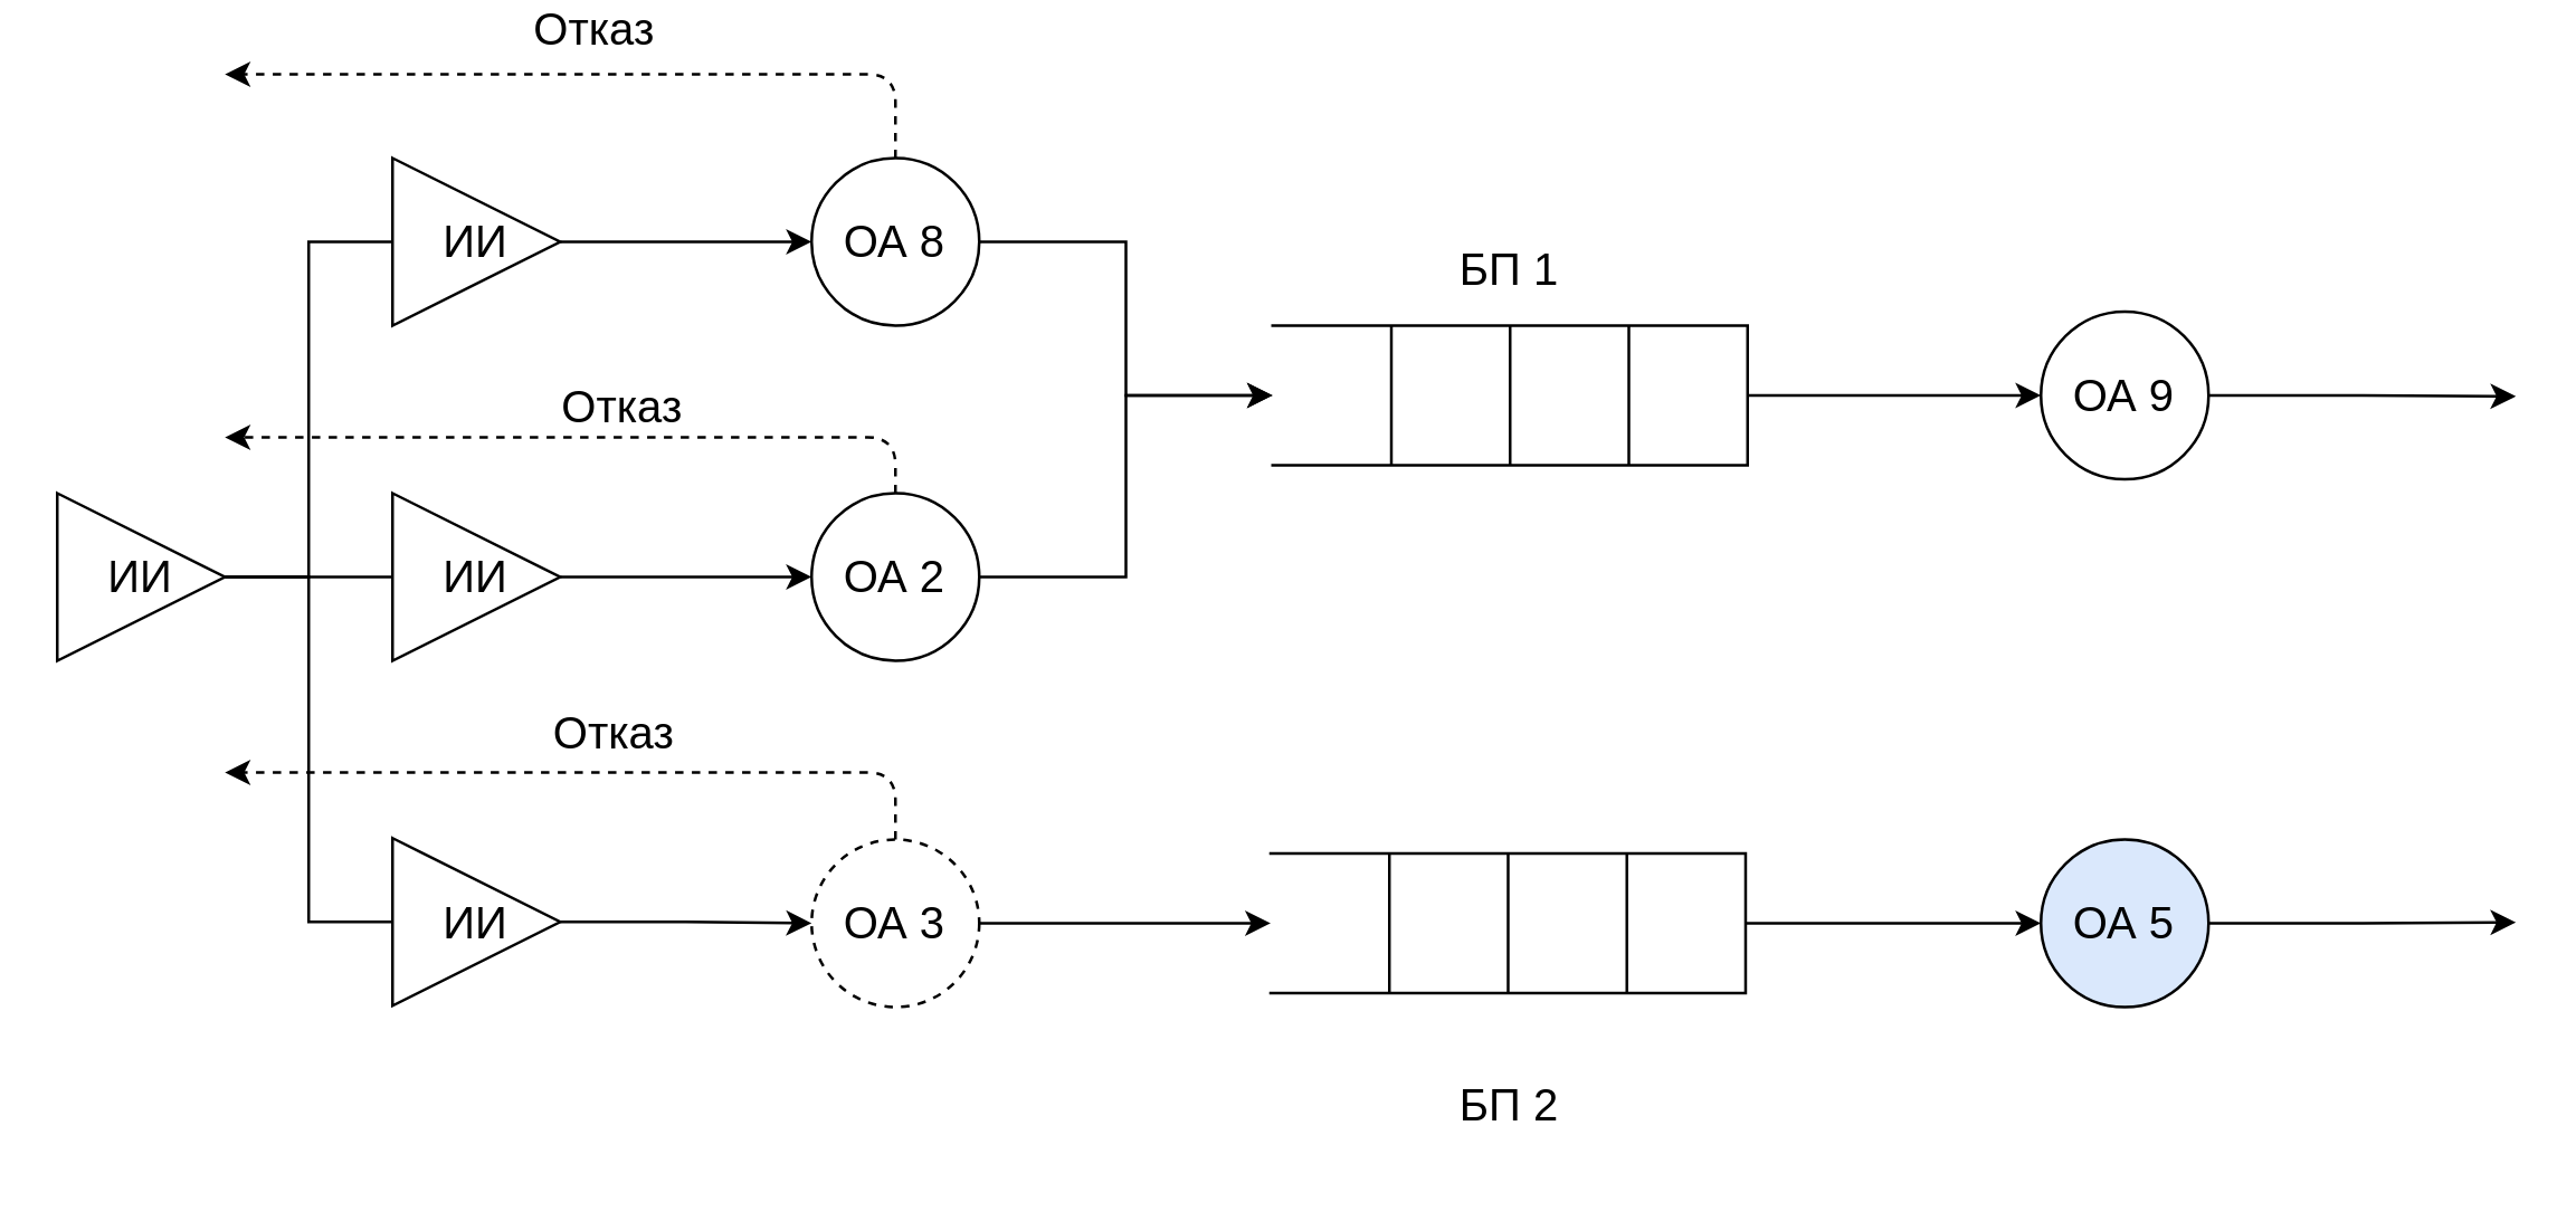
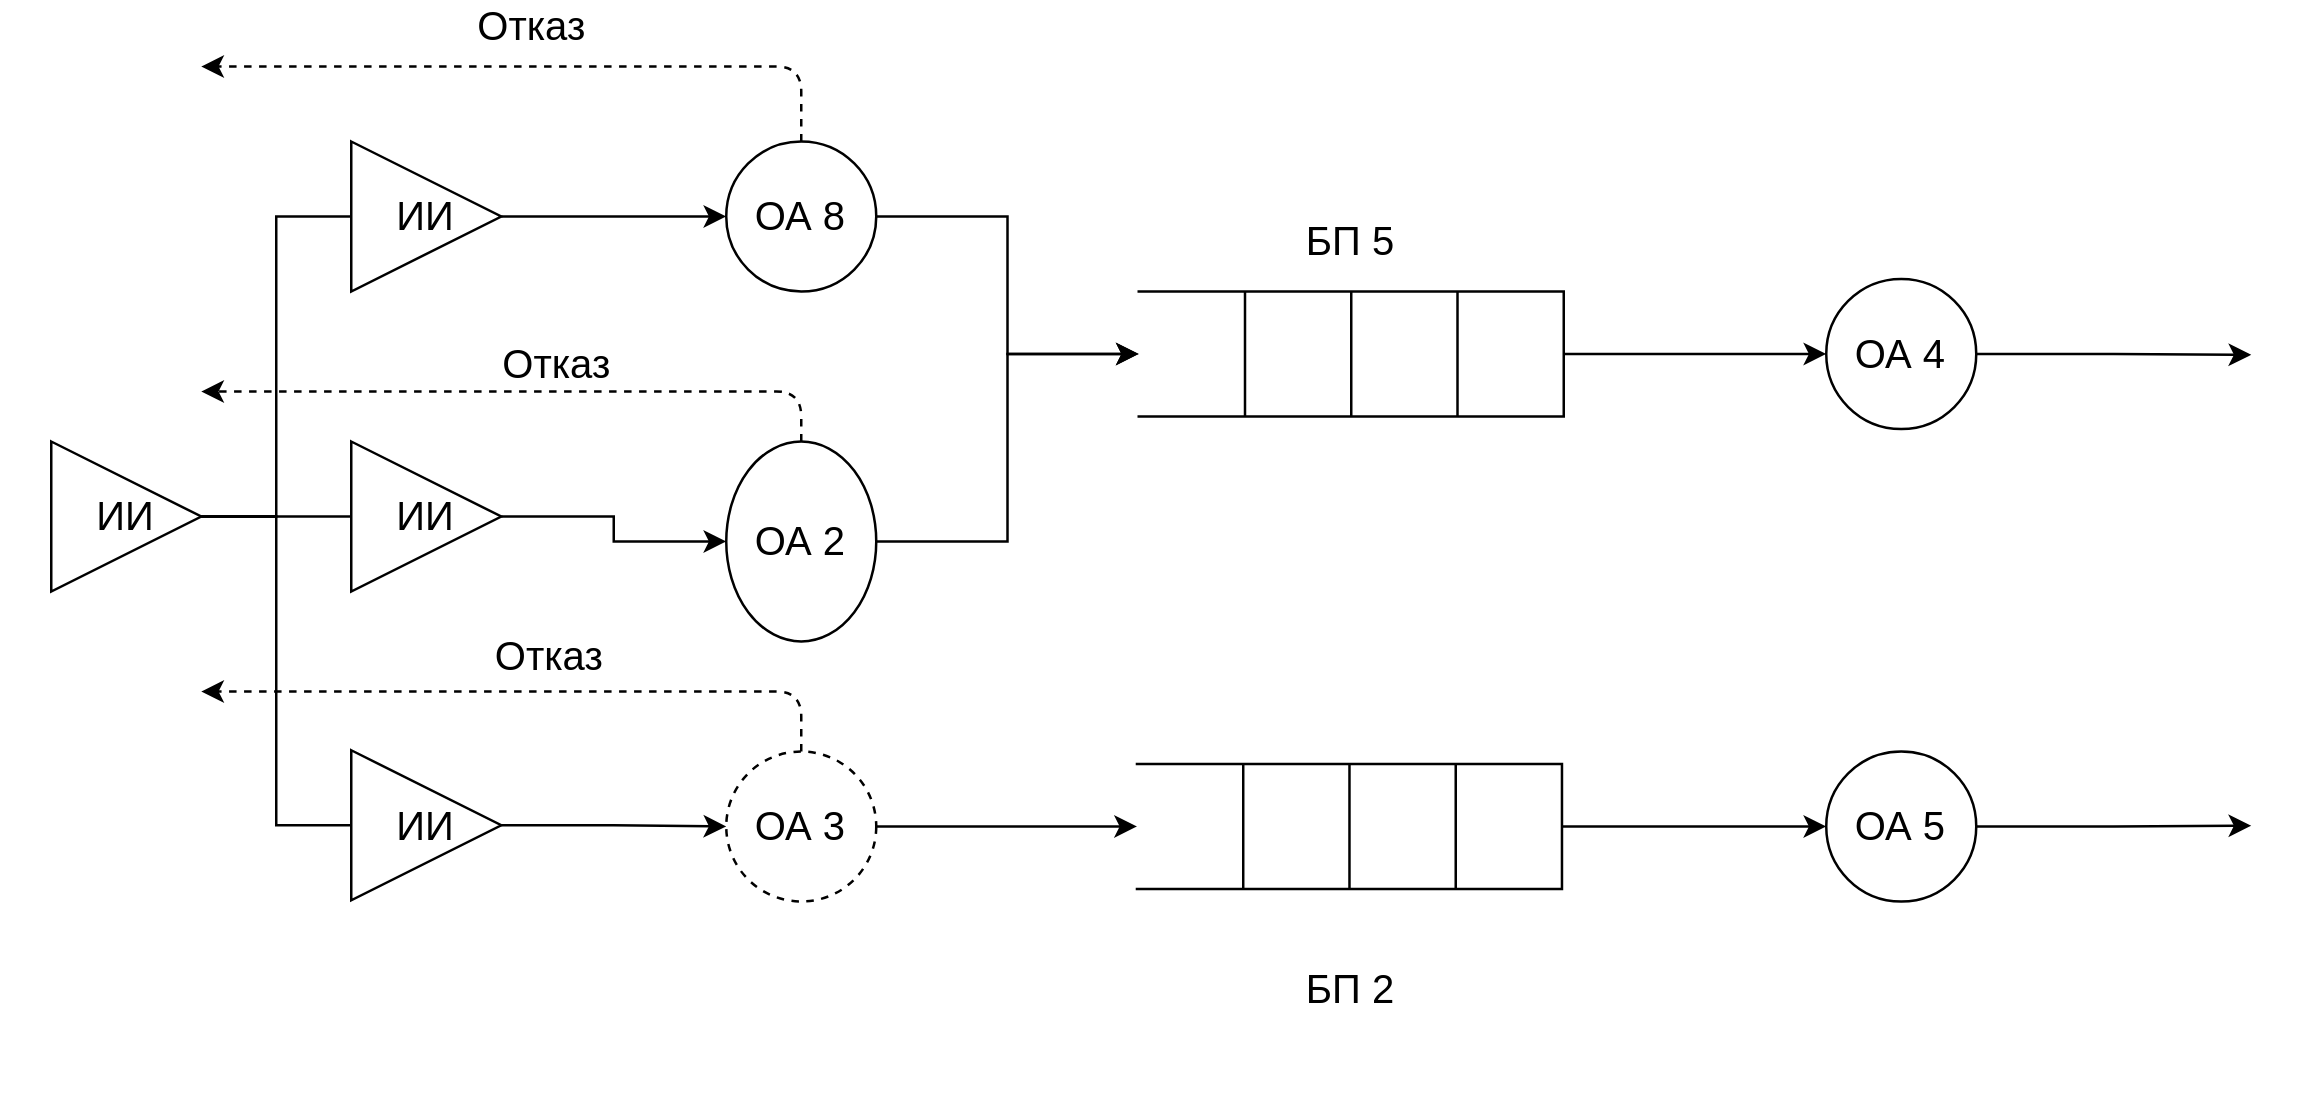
  <mxCell id="0" />
  <mxCell id="1" parent="0" />
  <mxCell id="2" style="edgeStyle=orthogonalEdgeStyle;rounded=0;orthogonalLoop=1;jettySize=auto;html=1;exitX=1;exitY=0.5;exitDx=0;exitDy=0;entryX=0;entryY=0.5;entryDx=0;entryDy=0;fontSize=16;endArrow=none;endFill=0;" edge="1" parent="1" source="5" target="7"><mxGeometry relative="1" as="geometry" /></mxCell>
  <mxCell id="3" style="edgeStyle=orthogonalEdgeStyle;rounded=0;orthogonalLoop=1;jettySize=auto;html=1;exitX=1;exitY=0.5;exitDx=0;exitDy=0;entryX=0;entryY=0.5;entryDx=0;entryDy=0;fontSize=16;endArrow=none;endFill=0;" edge="1" parent="1" source="5" target="9"><mxGeometry relative="1" as="geometry" /></mxCell>
  <mxCell id="4" style="edgeStyle=orthogonalEdgeStyle;rounded=0;orthogonalLoop=1;jettySize=auto;html=1;exitX=1;exitY=0.5;exitDx=0;exitDy=0;entryX=0;entryY=0.5;entryDx=0;entryDy=0;fontSize=16;endArrow=none;endFill=0;" edge="1" parent="1" source="5" target="11"><mxGeometry relative="1" as="geometry" /></mxCell>
  <mxCell id="5" value="ИИ" style="triangle;whiteSpace=wrap;html=1;fontSize=16;" vertex="1" parent="1"><mxGeometry x="20" y="170" width="60" height="60" as="geometry" /></mxCell>
  <mxCell id="6" style="edgeStyle=orthogonalEdgeStyle;rounded=0;orthogonalLoop=1;jettySize=auto;html=1;exitX=1;exitY=0.5;exitDx=0;exitDy=0;entryX=0;entryY=0.5;entryDx=0;entryDy=0;fontSize=16;" edge="1" parent="1" source="7" target="13"><mxGeometry relative="1" as="geometry" /></mxCell>
  <mxCell id="7" value="ИИ" style="triangle;whiteSpace=wrap;html=1;fontSize=16;" vertex="1" parent="1"><mxGeometry x="140" y="50" width="60" height="60" as="geometry" /></mxCell>
  <mxCell id="8" style="edgeStyle=orthogonalEdgeStyle;rounded=0;orthogonalLoop=1;jettySize=auto;html=1;exitX=1;exitY=0.5;exitDx=0;exitDy=0;entryX=0;entryY=0.5;entryDx=0;entryDy=0;fontSize=16;" edge="1" parent="1" source="9" target="15"><mxGeometry relative="1" as="geometry" /></mxCell>
  <mxCell id="9" value="ИИ" style="triangle;whiteSpace=wrap;html=1;fontSize=16;" vertex="1" parent="1"><mxGeometry x="140" y="170" width="60" height="60" as="geometry" /></mxCell>
  <mxCell id="10" style="edgeStyle=orthogonalEdgeStyle;rounded=0;orthogonalLoop=1;jettySize=auto;html=1;exitX=1;exitY=0.5;exitDx=0;exitDy=0;entryX=0;entryY=0.5;entryDx=0;entryDy=0;fontSize=16;" edge="1" parent="1" source="11" target="17"><mxGeometry relative="1" as="geometry" /></mxCell>
  <mxCell id="11" value="ИИ" style="triangle;whiteSpace=wrap;html=1;fontSize=16;" vertex="1" parent="1"><mxGeometry x="140" y="293.5" width="60" height="60" as="geometry" /></mxCell>
  <mxCell id="12" style="edgeStyle=orthogonalEdgeStyle;rounded=0;orthogonalLoop=1;jettySize=auto;html=1;exitX=1;exitY=0.5;exitDx=0;exitDy=0;entryX=0.5;entryY=0;entryDx=0;entryDy=0;fontSize=16;" edge="1" parent="1" source="13" target="19"><mxGeometry relative="1" as="geometry" /></mxCell>
  <mxCell id="13" value="ОА 8" style="ellipse;whiteSpace=wrap;html=1;aspect=fixed;fontSize=16;" vertex="1" parent="1"><mxGeometry x="290" y="50" width="60" height="60" as="geometry" /></mxCell>
  <mxCell id="14" style="edgeStyle=orthogonalEdgeStyle;rounded=0;orthogonalLoop=1;jettySize=auto;html=1;exitX=1;exitY=0.5;exitDx=0;exitDy=0;entryX=0.5;entryY=0;entryDx=0;entryDy=0;fontSize=16;" edge="1" parent="1" source="15" target="19"><mxGeometry relative="1" as="geometry" /></mxCell>
- <mxCell id="15" value="ОА 2" style="ellipse;whiteSpace=wrap;html=1;aspect=fixed;fontSize=16;" vertex="1" parent="1"><mxGeometry x="290" y="170" width="60" height="60" as="geometry" /></mxCell>
+ <mxCell id="15" value="ОА 2" style="ellipse;whiteSpace=wrap;html=1;aspect=fixed;fontSize=16;" vertex="1" parent="1"><mxGeometry x="290" y="170" width="60" height="80" as="geometry" /></mxCell>
  <mxCell id="16" style="edgeStyle=orthogonalEdgeStyle;rounded=0;orthogonalLoop=1;jettySize=auto;html=1;exitX=1;exitY=0.5;exitDx=0;exitDy=0;entryX=0.5;entryY=0;entryDx=0;entryDy=0;fontSize=16;" edge="1" parent="1" source="17" target="24"><mxGeometry relative="1" as="geometry" /></mxCell>
  <mxCell id="17" value="ОА 3" style="ellipse;whiteSpace=wrap;html=1;aspect=fixed;fontSize=16;dashed=1;" vertex="1" parent="1"><mxGeometry x="290" y="294" width="60" height="60" as="geometry" /></mxCell>
  <mxCell id="18" style="edgeStyle=orthogonalEdgeStyle;rounded=0;orthogonalLoop=1;jettySize=auto;html=1;exitX=0.5;exitY=1;exitDx=0;exitDy=0;entryX=0;entryY=0.5;entryDx=0;entryDy=0;fontSize=16;" edge="1" parent="1" source="19" target="29"><mxGeometry relative="1" as="geometry" /></mxCell>
  <mxCell id="19" value="" style="shape=partialRectangle;whiteSpace=wrap;html=1;bottom=1;right=1;left=1;top=0;fillColor=none;routingCenterX=-0.5;rotation=-90;" vertex="1" parent="1"><mxGeometry x="515" y="50" width="50" height="170" as="geometry" /></mxCell>
  <mxCell id="20" value="" style="endArrow=none;html=1;exitX=0;exitY=0.75;exitDx=0;exitDy=0;entryX=1;entryY=0.75;entryDx=0;entryDy=0;" edge="1" parent="1" source="19" target="19"><mxGeometry width="50" height="50" relative="1" as="geometry"><mxPoint x="550" y="145" as="sourcePoint" /><mxPoint x="600" y="95" as="targetPoint" /></mxGeometry></mxCell>
  <mxCell id="21" value="" style="endArrow=none;html=1;exitX=0;exitY=0.5;exitDx=0;exitDy=0;entryX=1;entryY=0.5;entryDx=0;entryDy=0;" edge="1" parent="1" source="19" target="19"><mxGeometry width="50" height="50" relative="1" as="geometry"><mxPoint x="515" y="225" as="sourcePoint" /><mxPoint x="515" y="175" as="targetPoint" /></mxGeometry></mxCell>
  <mxCell id="22" value="" style="endArrow=none;html=1;exitX=0;exitY=0.25;exitDx=0;exitDy=0;entryX=1;entryY=0.25;entryDx=0;entryDy=0;" edge="1" parent="1" source="19" target="19"><mxGeometry width="50" height="50" relative="1" as="geometry"><mxPoint x="470" y="225" as="sourcePoint" /><mxPoint x="470" y="175" as="targetPoint" /></mxGeometry></mxCell>
  <mxCell id="23" style="edgeStyle=orthogonalEdgeStyle;rounded=0;orthogonalLoop=1;jettySize=auto;html=1;exitX=0.5;exitY=1;exitDx=0;exitDy=0;entryX=0;entryY=0.5;entryDx=0;entryDy=0;fontSize=16;" edge="1" parent="1" source="24" target="31"><mxGeometry relative="1" as="geometry" /></mxCell>
  <mxCell id="24" value="" style="shape=partialRectangle;whiteSpace=wrap;html=1;bottom=1;right=1;left=1;top=0;fillColor=none;routingCenterX=-0.5;rotation=-90;" vertex="1" parent="1"><mxGeometry x="514.29" y="239" width="50" height="170" as="geometry" /></mxCell>
  <mxCell id="25" value="" style="endArrow=none;html=1;exitX=0;exitY=0.75;exitDx=0;exitDy=0;entryX=1;entryY=0.75;entryDx=0;entryDy=0;" edge="1" parent="1" source="24" target="24"><mxGeometry width="50" height="50" relative="1" as="geometry"><mxPoint x="549.29" y="334" as="sourcePoint" /><mxPoint x="599.29" y="284" as="targetPoint" /></mxGeometry></mxCell>
  <mxCell id="26" value="" style="endArrow=none;html=1;exitX=0;exitY=0.5;exitDx=0;exitDy=0;entryX=1;entryY=0.5;entryDx=0;entryDy=0;" edge="1" parent="1" source="24" target="24"><mxGeometry width="50" height="50" relative="1" as="geometry"><mxPoint x="514.29" y="414" as="sourcePoint" /><mxPoint x="514.29" y="364" as="targetPoint" /></mxGeometry></mxCell>
  <mxCell id="27" value="" style="endArrow=none;html=1;exitX=0;exitY=0.25;exitDx=0;exitDy=0;entryX=1;entryY=0.25;entryDx=0;entryDy=0;" edge="1" parent="1" source="24" target="24"><mxGeometry width="50" height="50" relative="1" as="geometry"><mxPoint x="469.29" y="414" as="sourcePoint" /><mxPoint x="469.29" y="364" as="targetPoint" /></mxGeometry></mxCell>
  <mxCell id="28" style="edgeStyle=orthogonalEdgeStyle;rounded=0;orthogonalLoop=1;jettySize=auto;html=1;exitX=1;exitY=0.5;exitDx=0;exitDy=0;endArrow=classic;endFill=1;fontSize=16;" edge="1" parent="1" source="29"><mxGeometry relative="1" as="geometry"><mxPoint x="900" y="135.333" as="targetPoint" /></mxGeometry></mxCell>
- <mxCell id="29" value="ОА 9" style="ellipse;whiteSpace=wrap;html=1;aspect=fixed;fontSize=16;" vertex="1" parent="1"><mxGeometry x="730" y="105" width="60" height="60" as="geometry" /></mxCell>
+ <mxCell id="29" value="ОА 4" style="ellipse;whiteSpace=wrap;html=1;aspect=fixed;fontSize=16;" vertex="1" parent="1"><mxGeometry x="730" y="105" width="60" height="60" as="geometry" /></mxCell>
  <mxCell id="30" style="edgeStyle=orthogonalEdgeStyle;rounded=0;orthogonalLoop=1;jettySize=auto;html=1;exitX=1;exitY=0.5;exitDx=0;exitDy=0;endArrow=classic;endFill=1;fontSize=16;" edge="1" parent="1" source="31"><mxGeometry relative="1" as="geometry"><mxPoint x="900" y="323.667" as="targetPoint" /></mxGeometry></mxCell>
- <mxCell id="31" value="ОА 5" style="ellipse;whiteSpace=wrap;html=1;aspect=fixed;fontSize=16;fillColor=#dae8fc;" vertex="1" parent="1"><mxGeometry x="730" y="294" width="60" height="60" as="geometry" /></mxCell>
- <mxCell id="32" value="БП 1" style="text;html=1;strokeColor=none;fillColor=none;align=center;verticalAlign=middle;whiteSpace=wrap;rounded=0;fontSize=16;" vertex="1" parent="1"><mxGeometry x="520" y="80" width="40" height="20" as="geometry" /></mxCell>
+ <mxCell id="31" value="ОА 5" style="ellipse;whiteSpace=wrap;html=1;aspect=fixed;fontSize=16;" vertex="1" parent="1"><mxGeometry x="730" y="294" width="60" height="60" as="geometry" /></mxCell>
+ <mxCell id="32" value="БП 5" style="text;html=1;strokeColor=none;fillColor=none;align=center;verticalAlign=middle;whiteSpace=wrap;rounded=0;fontSize=16;" vertex="1" parent="1"><mxGeometry x="520" y="80" width="40" height="20" as="geometry" /></mxCell>
  <mxCell id="33" value="БП 2" style="text;html=1;strokeColor=none;fillColor=none;align=center;verticalAlign=middle;whiteSpace=wrap;rounded=0;fontSize=16;" vertex="1" parent="1"><mxGeometry x="520" y="379" width="40" height="20" as="geometry" /></mxCell>
  <mxCell id="34" value="" style="endArrow=classic;dashed=1;html=1;fontSize=16;endFill=1;exitX=0.5;exitY=0;exitDx=0;exitDy=0;" edge="1" parent="1" source="13"><mxGeometry width="50" height="50" relative="1" as="geometry"><mxPoint x="340" y="-40" as="sourcePoint" /><mxPoint x="80" y="20" as="targetPoint" /><Array as="points"><mxPoint x="320" y="20" /></Array></mxGeometry></mxCell>
  <mxCell id="35" value="Отказ" style="edgeLabel;html=1;align=center;verticalAlign=bottom;resizable=0;points=[];fontSize=16;labelPosition=center;verticalLabelPosition=top;" vertex="1" connectable="0" parent="34"><mxGeometry x="0.027" y="-5" relative="1" as="geometry"><mxPoint as="offset" /></mxGeometry></mxCell>
  <mxCell id="36" value="" style="endArrow=classic;dashed=1;html=1;fontSize=16;endFill=1;exitX=0.5;exitY=0;exitDx=0;exitDy=0;" edge="1" parent="1" source="15"><mxGeometry width="50" height="50" relative="1" as="geometry"><mxPoint x="340" y="160" as="sourcePoint" /><mxPoint x="80" y="150" as="targetPoint" /><Array as="points"><mxPoint x="320" y="150" /></Array></mxGeometry></mxCell>
  <mxCell id="37" value="Отказ" style="edgeLabel;html=1;align=center;verticalAlign=bottom;resizable=0;points=[];fontSize=16;labelPosition=center;verticalLabelPosition=top;" vertex="1" connectable="0" parent="36"><mxGeometry x="-0.083" relative="1" as="geometry"><mxPoint as="offset" /></mxGeometry></mxCell>
  <mxCell id="38" value="" style="endArrow=classic;dashed=1;html=1;fontSize=16;endFill=1;exitX=0.5;exitY=0;exitDx=0;exitDy=0;" edge="1" parent="1" source="17"><mxGeometry width="50" height="50" relative="1" as="geometry"><mxPoint x="360" y="289" as="sourcePoint" /><mxPoint x="80" y="270" as="targetPoint" /><Array as="points"><mxPoint x="320" y="270" /></Array></mxGeometry></mxCell>
  <mxCell id="39" value="Отказ" style="edgeLabel;html=1;align=center;verticalAlign=bottom;resizable=0;points=[];fontSize=16;labelPosition=center;verticalLabelPosition=top;" vertex="1" connectable="0" parent="38"><mxGeometry x="-0.049" y="-3" relative="1" as="geometry"><mxPoint as="offset" /></mxGeometry></mxCell>
